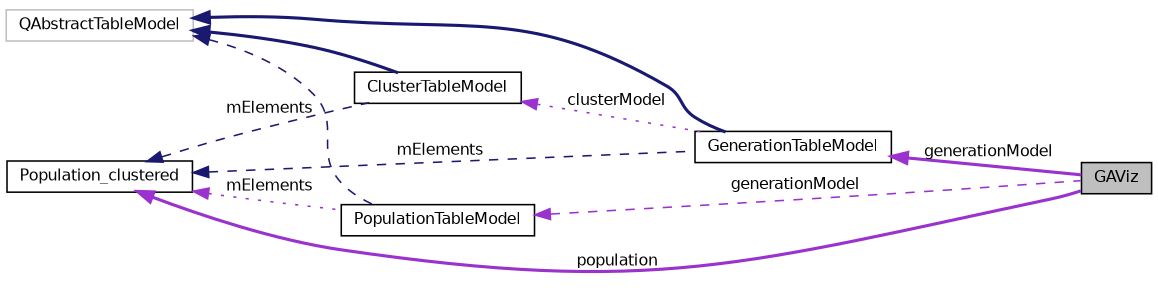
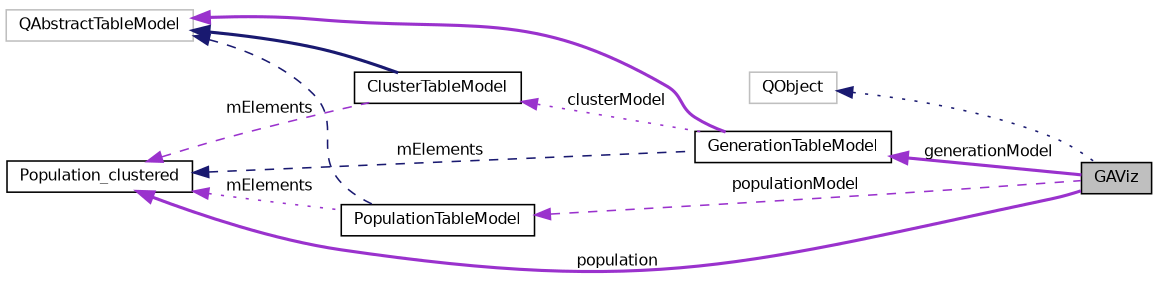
  digraph {
    rankdir=LR
    node [color=black fillcolor=white fontname=Helvetica fontsize=10 shape=record style=filled]
    edge [color=darkorchid3 dir=back fontname=Helvetica fontsize=10 labelfontname=Helvetica labelfontsize=10 style=bold]
    n1 [fillcolor=grey75 fontcolor=black height=0.2 label=GAViz width=0.4]
+   n2 [color=grey75 height=0.2 label=QObject width=0.4]
    n3 [height=0.2 label=Population_clustered width=0.4]
    n4 [height=0.2 label=GenerationTableModel width=0.4]
    n5 [height=0.2 label=PopulationTableModel width=0.4]
    n6 [height=0.2 label=ClusterTableModel width=0.4]
    n7 [color=grey75 height=0.2 label=QAbstractTableModel width=0.4]
+   n2 -> n1 [color=midnightblue style=dotted]
    n3 -> n1 [label=" population"]
    n3 -> n4 [color=midnightblue label=" mElements" style=dashed]
    n3 -> n5 [label=" mElements" style=dotted]
-   n3 -> n6 [color=midnightblue label=" mElements" style=dashed]
+   n3 -> n6 [label=" mElements" style=dashed]
    n4 -> n1 [label=" generationModel"]
-   n5 -> n1 [label=" generationModel" style=dashed]
+   n5 -> n1 [label=" populationModel" style=dashed]
    n6 -> n4 [label=" clusterModel" style=dotted]
-   n7 -> n4 [color=midnightblue]
+   n7 -> n4
    n7 -> n5 [color=midnightblue style=dashed]
    n7 -> n6 [color=midnightblue]
  }
